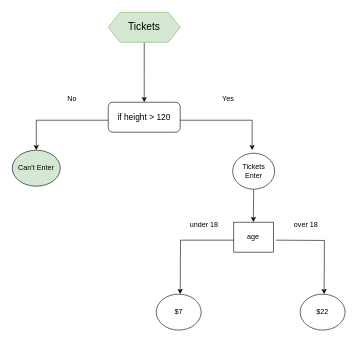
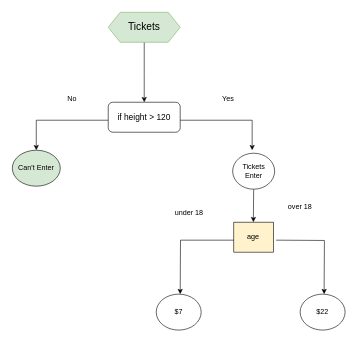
  <mxCell id="0" />
  <mxCell id="1" parent="0" />
  <mxCell id="2" style="edgeStyle=orthogonalEdgeStyle;rounded=0;orthogonalLoop=1;jettySize=auto;html=1;" parent="1" source="3" edge="1"><mxGeometry relative="1" as="geometry"><mxPoint x="240" y="170" as="targetPoint" /></mxGeometry></mxCell>
  <mxCell id="3" value="&lt;font style=&quot;font-size: 17px;&quot;&gt;Tickets&lt;/font&gt;" style="shape=hexagon;perimeter=hexagonPerimeter2;whiteSpace=wrap;html=1;fixedSize=1;fillColor=#d5e8d4;strokeColor=#82b366;" parent="1" vertex="1"><mxGeometry x="180" y="20" width="120" height="50" as="geometry" /></mxCell>
  <mxCell id="4" style="edgeStyle=orthogonalEdgeStyle;rounded=0;orthogonalLoop=1;jettySize=auto;html=1;" parent="1" source="6" edge="1"><mxGeometry relative="1" as="geometry"><mxPoint x="420" y="250" as="targetPoint" /><Array as="points"><mxPoint x="420" y="200" /></Array></mxGeometry></mxCell>
  <mxCell id="5" style="edgeStyle=orthogonalEdgeStyle;rounded=0;orthogonalLoop=1;jettySize=auto;html=1;" parent="1" source="6" edge="1"><mxGeometry relative="1" as="geometry"><mxPoint x="60" y="250" as="targetPoint" /><Array as="points"><mxPoint x="60" y="200" /></Array></mxGeometry></mxCell>
  <mxCell id="6" value="&lt;font style=&quot;font-size: 14px;&quot;&gt;if height &amp;gt; 120&lt;/font&gt;" style="rounded=1;whiteSpace=wrap;html=1;" parent="1" vertex="1"><mxGeometry x="180" y="170" width="120" height="50" as="geometry" /></mxCell>
  <mxCell id="7" value="Can't Enter" style="ellipse;whiteSpace=wrap;html=1;fillColor=#d5e8d4;" parent="1" vertex="1"><mxGeometry x="20" y="250" width="80" height="60" as="geometry" /></mxCell>
  <mxCell id="8" style="edgeStyle=orthogonalEdgeStyle;rounded=0;orthogonalLoop=1;jettySize=auto;html=1;" edge="1" parent="1" source="9"><mxGeometry relative="1" as="geometry"><mxPoint x="422" y="370" as="targetPoint" /></mxGeometry></mxCell>
  <mxCell id="9" value="Tickets Enter" style="ellipse;whiteSpace=wrap;html=1;" parent="1" vertex="1"><mxGeometry x="387.5" y="255" width="70" height="60" as="geometry" /></mxCell>
  <mxCell id="10" style="edgeStyle=orthogonalEdgeStyle;rounded=0;orthogonalLoop=1;jettySize=auto;html=1;exitX=0.16;exitY=0.6;exitDx=0;exitDy=0;exitPerimeter=0;" edge="1" parent="1" source="13"><mxGeometry relative="1" as="geometry"><mxPoint x="300" y="490" as="targetPoint" /><mxPoint x="380" y="400" as="sourcePoint" /></mxGeometry></mxCell>
  <mxCell id="11" style="edgeStyle=orthogonalEdgeStyle;rounded=0;orthogonalLoop=1;jettySize=auto;html=1;" edge="1" parent="1"><mxGeometry relative="1" as="geometry"><mxPoint x="540" y="490" as="targetPoint" /><mxPoint x="460" y="400" as="sourcePoint" /></mxGeometry></mxCell>
  <mxCell id="12" value="$7" style="ellipse;whiteSpace=wrap;html=1;" vertex="1" parent="1"><mxGeometry x="260" y="490" width="75" height="60" as="geometry" /></mxCell>
- <mxCell id="13" value="age" style="rounded=0;whiteSpace=wrap;html=1;" vertex="1" parent="1"><mxGeometry x="389.38" y="370" width="66.25" height="50" as="geometry" /></mxCell>
+ <mxCell id="13" value="age" style="rounded=0;whiteSpace=wrap;html=1;fillColor=#fff2cc;" vertex="1" parent="1"><mxGeometry x="389.38" y="370" width="66.25" height="50" as="geometry" /></mxCell>
  <mxCell id="14" value="$22" style="ellipse;whiteSpace=wrap;html=1;" vertex="1" parent="1"><mxGeometry x="500" y="490" width="75" height="60" as="geometry" /></mxCell>
  <mxCell id="15" value="Yes" style="text;strokeColor=none;align=center;fillColor=none;html=1;verticalAlign=middle;whiteSpace=wrap;rounded=0;" vertex="1" parent="1"><mxGeometry x="350" y="150" width="60" height="30" as="geometry" /></mxCell>
  <mxCell id="16" value="No" style="text;strokeColor=none;align=center;fillColor=none;html=1;verticalAlign=middle;whiteSpace=wrap;rounded=0;" vertex="1" parent="1"><mxGeometry x="90" y="150" width="60" height="30" as="geometry" /></mxCell>
- <mxCell id="17" value="over 18" style="text;align=center;html=1;verticalAlign=middle;whiteSpace=wrap;rounded=0;" vertex="1" parent="1"><mxGeometry x="480" y="360" width="60" height="30" as="geometry" /></mxCell>
- <mxCell id="18" value="under 18" style="text;strokeColor=none;align=center;fillColor=none;html=1;verticalAlign=middle;whiteSpace=wrap;rounded=0;" vertex="1" parent="1"><mxGeometry x="310" y="360" width="60" height="30" as="geometry" /></mxCell>
+ <mxCell id="17" value="over 18" style="text;align=center;html=1;verticalAlign=middle;whiteSpace=wrap;rounded=0;" vertex="1" parent="1"><mxGeometry x="470" y="330" width="60" height="30" as="geometry" /></mxCell>
+ <mxCell id="18" value="under 18" style="text;strokeColor=none;align=center;fillColor=none;html=1;verticalAlign=middle;whiteSpace=wrap;rounded=0;" vertex="1" parent="1"><mxGeometry x="285" y="340" width="60" height="30" as="geometry" /></mxCell>
